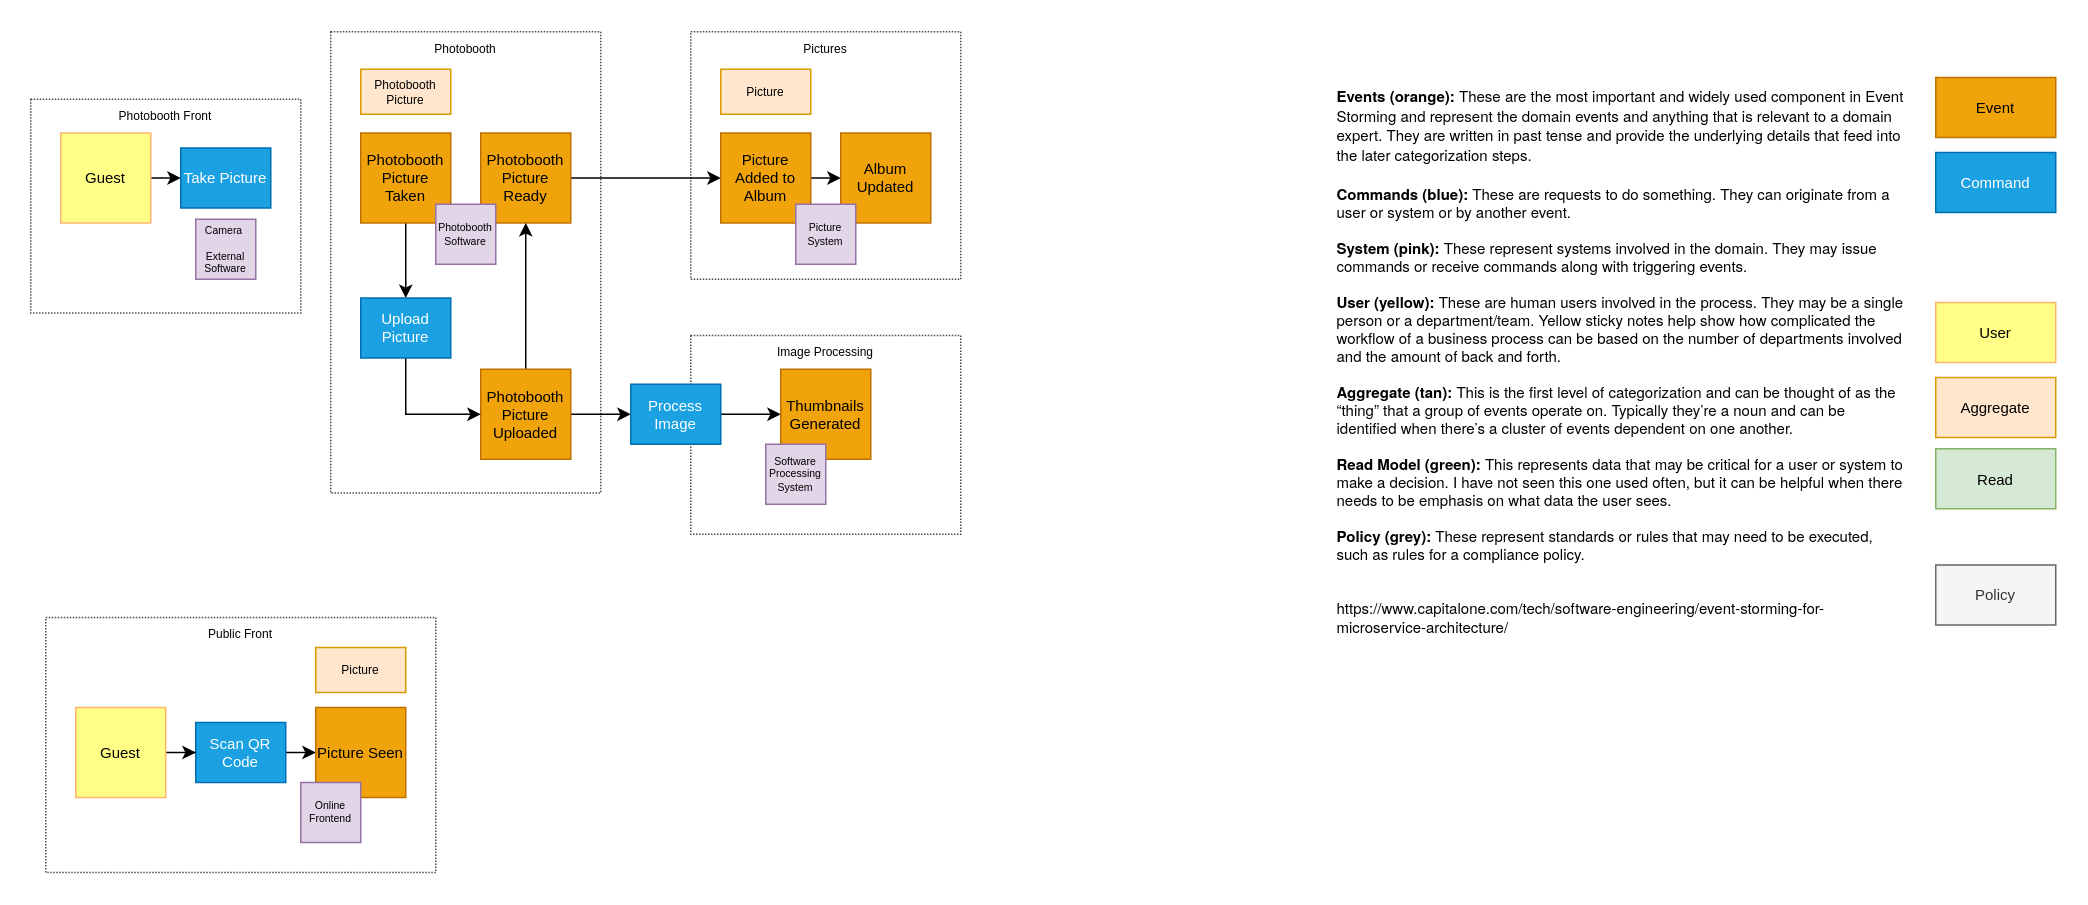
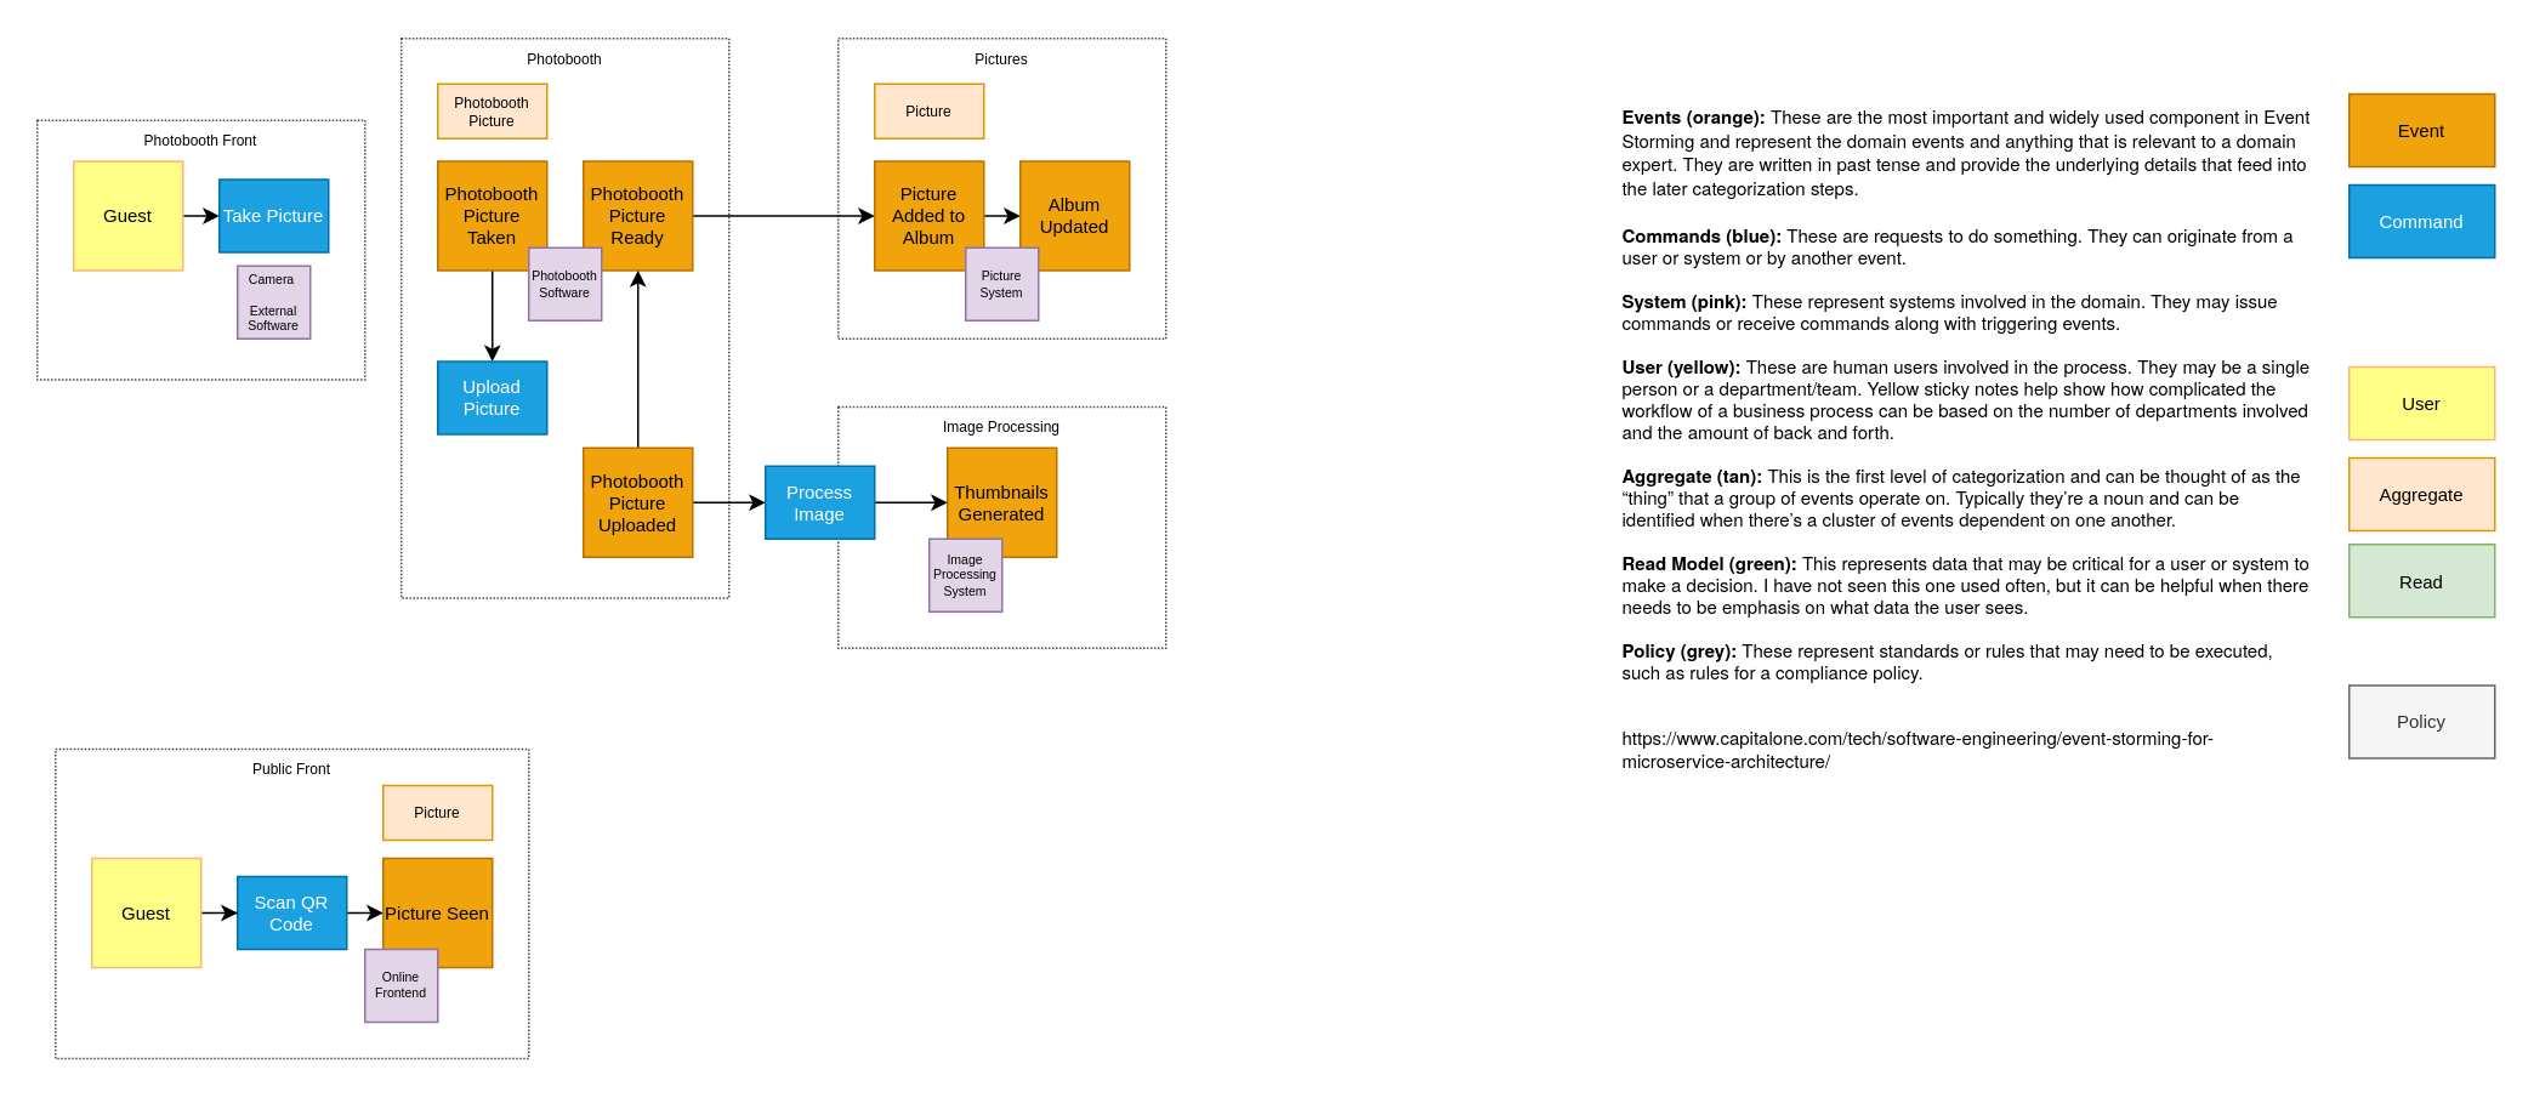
  <mxCell id="0" />
  <mxCell id="1" parent="0" />
  <mxCell id="2" value="Photobooth Front" style="rounded=0;whiteSpace=wrap;html=1;fontSize=8;verticalAlign=top;strokeColor=#4D4D4D;dashed=1;dashPattern=1 1;" parent="1" vertex="1"><mxGeometry x="20" y="65.5" width="180" height="142.5" as="geometry" /></mxCell>
  <mxCell id="3" value="Public Front" style="rounded=0;whiteSpace=wrap;html=1;fontSize=8;verticalAlign=top;strokeColor=#4D4D4D;dashed=1;dashPattern=1 1;" parent="1" vertex="1"><mxGeometry x="30" y="411" width="260" height="170" as="geometry" /></mxCell>
  <mxCell id="4" value="Image Processing" style="rounded=0;whiteSpace=wrap;html=1;fontSize=8;verticalAlign=top;strokeColor=#4D4D4D;dashed=1;dashPattern=1 1;" parent="1" vertex="1"><mxGeometry x="460" y="223" width="180" height="132.5" as="geometry" /></mxCell>
  <mxCell id="5" value="Pictures" style="rounded=0;whiteSpace=wrap;html=1;fontSize=8;verticalAlign=top;strokeColor=#4D4D4D;dashed=1;dashPattern=1 1;" parent="1" vertex="1"><mxGeometry x="460" y="20.5" width="180" height="165" as="geometry" /></mxCell>
  <mxCell id="6" value="Photobooth" style="rounded=0;whiteSpace=wrap;html=1;fontSize=8;verticalAlign=top;strokeColor=#4D4D4D;dashed=1;dashPattern=1 1;" parent="1" vertex="1"><mxGeometry x="220" y="20.5" width="180" height="307.5" as="geometry" /></mxCell>
  <mxCell id="7" value="&lt;div style=&quot;text-align: left;&quot;&gt;&lt;strong style=&quot;background-color: initial; font-family: Optimist, &amp;quot;Helvetica Neue&amp;quot;, Helvetica, Arial, sans-serif; box-sizing: border-box;&quot;&gt;Events (orange):&lt;/strong&gt;&lt;span style=&quot;background-color: initial; font-family: Optimist, &amp;quot;Helvetica Neue&amp;quot;, Helvetica, Arial, sans-serif;&quot;&gt;&amp;nbsp;These are the most important and widely used component in Event Storming and represent the domain events and anything that is relevant to a domain expert. They are written in past tense and provide the underlying details that feed into the later categorization steps.&lt;/span&gt;&lt;/div&gt;&lt;div style=&quot;text-align: left;&quot;&gt;&lt;span style=&quot;background-color: initial; font-family: Optimist, &amp;quot;Helvetica Neue&amp;quot;, Helvetica, Arial, sans-serif;&quot;&gt;&lt;br&gt;&lt;/span&gt;&lt;/div&gt;&lt;strong style=&quot;font-family: Optimist, &amp;quot;Helvetica Neue&amp;quot;, Helvetica, Arial, sans-serif; background-color: initial; box-sizing: border-box;&quot;&gt;&lt;div style=&quot;text-align: left;&quot;&gt;&lt;strong style=&quot;background-color: initial; box-sizing: border-box;&quot;&gt;Commands (blue):&lt;/strong&gt;&lt;span style=&quot;background-color: initial; font-weight: normal;&quot;&gt;&amp;nbsp;These are requests to do something. They can originate from a user or system or by another event.&lt;/span&gt;&lt;/div&gt;&lt;div style=&quot;text-align: left;&quot;&gt;&lt;span style=&quot;background-color: initial; font-weight: normal;&quot;&gt;&lt;br&gt;&lt;/span&gt;&lt;/div&gt;&lt;/strong&gt;&lt;strong style=&quot;font-family: Optimist, &amp;quot;Helvetica Neue&amp;quot;, Helvetica, Arial, sans-serif; background-color: initial; box-sizing: border-box;&quot;&gt;&lt;div style=&quot;text-align: left;&quot;&gt;&lt;strong style=&quot;background-color: initial; box-sizing: border-box;&quot;&gt;System (pink):&amp;nbsp;&lt;/strong&gt;&lt;span style=&quot;background-color: initial; font-weight: normal;&quot;&gt;These represent systems involved in the domain. They may issue commands or receive commands along with triggering events.&lt;/span&gt;&lt;/div&gt;&lt;div style=&quot;text-align: left;&quot;&gt;&lt;br&gt;&lt;/div&gt;&lt;/strong&gt;&lt;strong style=&quot;font-family: Optimist, &amp;quot;Helvetica Neue&amp;quot;, Helvetica, Arial, sans-serif; background-color: initial; box-sizing: border-box;&quot;&gt;&lt;div style=&quot;text-align: left;&quot;&gt;&lt;strong style=&quot;background-color: initial; box-sizing: border-box;&quot;&gt;User (yellow):&lt;/strong&gt;&lt;span style=&quot;background-color: initial; font-weight: normal;&quot;&gt;&amp;nbsp;These are human users involved in the process. They may be a single person or a department/team. Yellow sticky notes help show how complicated the workflow of a business process can be based on the number of departments involved and the amount of back and forth.&lt;/span&gt;&lt;/div&gt;&lt;div style=&quot;text-align: left;&quot;&gt;&lt;span style=&quot;background-color: initial; font-weight: normal;&quot;&gt;&lt;br&gt;&lt;/span&gt;&lt;/div&gt;&lt;/strong&gt;&lt;strong style=&quot;font-family: Optimist, &amp;quot;Helvetica Neue&amp;quot;, Helvetica, Arial, sans-serif; background-color: initial; box-sizing: border-box;&quot;&gt;&lt;div style=&quot;text-align: left;&quot;&gt;&lt;strong style=&quot;background-color: initial; box-sizing: border-box;&quot;&gt;Aggregate (tan):&lt;/strong&gt;&lt;span style=&quot;background-color: initial; font-weight: normal;&quot;&gt;&amp;nbsp;This is the first level of categorization and can be thought of as the “thing” that a group of events operate on. Typically they’re a noun and can be identified when there’s a cluster of events dependent on one another.&lt;/span&gt;&lt;/div&gt;&lt;div style=&quot;text-align: left;&quot;&gt;&lt;span style=&quot;background-color: initial; font-weight: normal;&quot;&gt;&lt;br&gt;&lt;/span&gt;&lt;/div&gt;&lt;/strong&gt;&lt;strong style=&quot;font-family: Optimist, &amp;quot;Helvetica Neue&amp;quot;, Helvetica, Arial, sans-serif; background-color: initial; box-sizing: border-box;&quot;&gt;&lt;div style=&quot;text-align: left;&quot;&gt;&lt;strong style=&quot;background-color: initial; box-sizing: border-box;&quot;&gt;Read Model (green):&lt;/strong&gt;&lt;span style=&quot;background-color: initial; font-weight: normal;&quot;&gt;&amp;nbsp;This represents data that may be critical for a user or system to make a decision. I have not seen this one used often, but it can be helpful when there needs to be emphasis on what data the user sees.&lt;/span&gt;&lt;/div&gt;&lt;div style=&quot;text-align: left;&quot;&gt;&lt;span style=&quot;background-color: initial; font-weight: normal;&quot;&gt;&lt;br&gt;&lt;/span&gt;&lt;/div&gt;&lt;/strong&gt;&lt;span style=&quot;background-color: initial; box-sizing: border-box;&quot;&gt;&lt;div style=&quot;font-family: Optimist, &amp;quot;Helvetica Neue&amp;quot;, Helvetica, Arial, sans-serif; font-weight: bold; text-align: left;&quot;&gt;&lt;strong style=&quot;background-color: initial; box-sizing: border-box;&quot;&gt;Policy (grey):&amp;nbsp;&lt;/strong&gt;&lt;span style=&quot;background-color: initial; font-weight: normal;&quot;&gt;These represent standards or rules that may need to be executed, such as rules for a compliance policy.&lt;/span&gt;&lt;/div&gt;&lt;div style=&quot;font-family: Optimist, &amp;quot;Helvetica Neue&amp;quot;, Helvetica, Arial, sans-serif; font-weight: bold; text-align: left;&quot;&gt;&lt;span style=&quot;background-color: initial; font-weight: normal;&quot;&gt;&lt;br&gt;&lt;/span&gt;&lt;/div&gt;&lt;div style=&quot;font-family: Optimist, &amp;quot;Helvetica Neue&amp;quot;, Helvetica, Arial, sans-serif; font-weight: bold; text-align: left;&quot;&gt;&lt;span style=&quot;background-color: initial; font-weight: normal;&quot;&gt;&lt;br&gt;&lt;/span&gt;&lt;/div&gt;&lt;div style=&quot;text-align: left;&quot;&gt;&lt;span style=&quot;background-color: initial;&quot;&gt;&lt;font face=&quot;Optimist, Helvetica Neue, Helvetica, Arial, sans-serif&quot;&gt;https://www.capitalone.com/tech/software-engineering/event-storming-for-microservice-architecture/&lt;/font&gt;&lt;br&gt;&lt;/span&gt;&lt;/div&gt;&lt;/span&gt;" style="text;html=1;strokeColor=none;fillColor=none;align=center;verticalAlign=top;whiteSpace=wrap;rounded=0;fontSize=10;" parent="1" vertex="1"><mxGeometry x="890" y="51" width="380" height="400" as="geometry" /></mxCell>
  <mxCell id="8" value="Command" style="rounded=0;whiteSpace=wrap;html=1;fillColor=#1ba1e2;strokeColor=#006EAF;fontColor=#ffffff;fontSize=10;" parent="1" vertex="1"><mxGeometry x="1290" y="101" width="80" height="40" as="geometry" /></mxCell>
  <mxCell id="9" value="Event" style="rounded=0;whiteSpace=wrap;html=1;fillColor=#f0a30a;strokeColor=#BD7000;fontColor=#000000;fontSize=10;" parent="1" vertex="1"><mxGeometry x="1290" y="51" width="80" height="40" as="geometry" /></mxCell>
  <mxCell id="10" value="Aggregate" style="rounded=0;whiteSpace=wrap;html=1;fillColor=#ffe6cc;strokeColor=#d79b00;fontSize=10;" parent="1" vertex="1"><mxGeometry x="1290" y="251" width="80" height="40" as="geometry" /></mxCell>
  <mxCell id="11" value="Read" style="rounded=0;whiteSpace=wrap;html=1;fillColor=#d5e8d4;strokeColor=#82b366;fontSize=10;" parent="1" vertex="1"><mxGeometry x="1290" y="298.5" width="80" height="40" as="geometry" /></mxCell>
  <mxCell id="12" value="Policy" style="rounded=0;whiteSpace=wrap;html=1;fillColor=#f5f5f5;strokeColor=#666666;fontColor=#333333;fontSize=10;" parent="1" vertex="1"><mxGeometry x="1290" y="376" width="80" height="40" as="geometry" /></mxCell>
  <mxCell id="13" style="edgeStyle=orthogonalEdgeStyle;rounded=0;orthogonalLoop=1;jettySize=auto;html=1;exitX=1;exitY=0.5;exitDx=0;exitDy=0;entryX=0;entryY=0.5;entryDx=0;entryDy=0;fontSize=10;" parent="1" source="14" target="19" edge="1"><mxGeometry relative="1" as="geometry" /></mxCell>
  <mxCell id="14" value="Photobooth Picture Ready" style="rounded=0;whiteSpace=wrap;html=1;fillColor=#f0a30a;strokeColor=#BD7000;fontColor=#000000;fontSize=10;" parent="1" vertex="1"><mxGeometry x="320" y="88" width="60" height="60" as="geometry" /></mxCell>
  <mxCell id="15" style="edgeStyle=orthogonalEdgeStyle;rounded=0;orthogonalLoop=1;jettySize=auto;html=1;exitX=1;exitY=0.5;exitDx=0;exitDy=0;entryX=0;entryY=0.5;entryDx=0;entryDy=0;fontSize=8;" parent="1" source="17" target="41" edge="1"><mxGeometry relative="1" as="geometry" /></mxCell>
  <mxCell id="16" style="edgeStyle=orthogonalEdgeStyle;rounded=0;orthogonalLoop=1;jettySize=auto;html=1;exitX=0.5;exitY=0;exitDx=0;exitDy=0;entryX=0.5;entryY=1;entryDx=0;entryDy=0;fontSize=8;" parent="1" source="17" target="14" edge="1"><mxGeometry relative="1" as="geometry" /></mxCell>
  <mxCell id="17" value="Photobooth Picture Uploaded" style="rounded=0;whiteSpace=wrap;html=1;fillColor=#f0a30a;strokeColor=#BD7000;fontColor=#000000;fontSize=10;" parent="1" vertex="1"><mxGeometry x="320" y="245.5" width="60" height="60" as="geometry" /></mxCell>
  <mxCell id="18" style="edgeStyle=orthogonalEdgeStyle;rounded=0;orthogonalLoop=1;jettySize=auto;html=1;exitX=1;exitY=0.5;exitDx=0;exitDy=0;entryX=0;entryY=0.5;entryDx=0;entryDy=0;fontSize=10;" parent="1" source="19" target="20" edge="1"><mxGeometry relative="1" as="geometry" /></mxCell>
  <mxCell id="19" value="Picture Added to Album" style="rounded=0;whiteSpace=wrap;html=1;fillColor=#f0a30a;strokeColor=#BD7000;fontColor=#000000;fontSize=10;" parent="1" vertex="1"><mxGeometry x="480" y="88" width="60" height="60" as="geometry" /></mxCell>
  <mxCell id="20" value="Album Updated" style="rounded=0;whiteSpace=wrap;html=1;fillColor=#f0a30a;strokeColor=#BD7000;fontColor=#000000;fontSize=10;" parent="1" vertex="1"><mxGeometry x="560" y="88" width="60" height="60" as="geometry" /></mxCell>
  <mxCell id="21" value="Thumbnails Generated" style="rounded=0;whiteSpace=wrap;html=1;fillColor=#f0a30a;strokeColor=#BD7000;fontColor=#000000;fontSize=10;" parent="1" vertex="1"><mxGeometry x="520" y="245.5" width="60" height="60" as="geometry" /></mxCell>
  <mxCell id="22" style="edgeStyle=orthogonalEdgeStyle;rounded=0;orthogonalLoop=1;jettySize=auto;html=1;exitX=1;exitY=0.5;exitDx=0;exitDy=0;entryX=0;entryY=0.5;entryDx=0;entryDy=0;fontSize=8;" parent="1" source="23" target="42" edge="1"><mxGeometry relative="1" as="geometry" /></mxCell>
  <mxCell id="23" value="Guest" style="rounded=0;whiteSpace=wrap;html=1;fillColor=#ffff88;strokeColor=#FFB570;fontSize=10;" parent="1" vertex="1"><mxGeometry x="40" y="88" width="60" height="60" as="geometry" /></mxCell>
  <mxCell id="24" style="edgeStyle=orthogonalEdgeStyle;rounded=0;orthogonalLoop=1;jettySize=auto;html=1;exitX=0.5;exitY=1;exitDx=0;exitDy=0;entryX=0.5;entryY=0;entryDx=0;entryDy=0;fontSize=8;" parent="1" source="25" target="44" edge="1"><mxGeometry relative="1" as="geometry" /></mxCell>
  <mxCell id="25" value="Photobooth Picture Taken" style="rounded=0;whiteSpace=wrap;html=1;fillColor=#f0a30a;strokeColor=#BD7000;fontColor=#000000;fontSize=10;" parent="1" vertex="1"><mxGeometry x="240" y="88" width="60" height="60" as="geometry" /></mxCell>
  <mxCell id="26" value="Camera&amp;nbsp;&lt;br&gt;&lt;br&gt;External Software" style="rounded=0;whiteSpace=wrap;html=1;fillColor=#e1d5e7;strokeColor=#9673a6;fontSize=7;" parent="1" vertex="1"><mxGeometry x="130" y="145.5" width="40" height="40" as="geometry" /></mxCell>
  <mxCell id="27" value="Photobooth&lt;br style=&quot;font-size: 7px;&quot;&gt;Software" style="rounded=0;whiteSpace=wrap;html=1;fillColor=#e1d5e7;strokeColor=#9673a6;fontSize=7;" parent="1" vertex="1"><mxGeometry x="290" y="135.5" width="40" height="40" as="geometry" /></mxCell>
  <mxCell id="28" value="Picture Seen" style="rounded=0;whiteSpace=wrap;html=1;fillColor=#f0a30a;strokeColor=#BD7000;fontColor=#000000;fontSize=10;" parent="1" vertex="1"><mxGeometry x="210" y="471" width="60" height="60" as="geometry" /></mxCell>
  <mxCell id="29" style="edgeStyle=orthogonalEdgeStyle;rounded=0;orthogonalLoop=1;jettySize=auto;html=1;exitX=1;exitY=0.5;exitDx=0;exitDy=0;entryX=0;entryY=0.5;entryDx=0;entryDy=0;fontSize=10;" parent="1" source="30" target="28" edge="1"><mxGeometry relative="1" as="geometry" /></mxCell>
  <mxCell id="30" value="Scan QR Code" style="rounded=0;whiteSpace=wrap;html=1;fillColor=#1ba1e2;strokeColor=#006EAF;fontColor=#ffffff;fontSize=10;" parent="1" vertex="1"><mxGeometry x="130" y="481" width="60" height="40" as="geometry" /></mxCell>
  <mxCell id="31" style="edgeStyle=orthogonalEdgeStyle;rounded=0;orthogonalLoop=1;jettySize=auto;html=1;entryX=0;entryY=0.5;entryDx=0;entryDy=0;fontSize=10;" parent="1" source="32" target="30" edge="1"><mxGeometry relative="1" as="geometry" /></mxCell>
  <mxCell id="32" value="Guest" style="rounded=0;whiteSpace=wrap;html=1;fillColor=#ffff88;strokeColor=#FFB570;fontSize=10;" parent="1" vertex="1"><mxGeometry x="50" y="471" width="60" height="60" as="geometry" /></mxCell>
  <mxCell id="33" value="Online&lt;br&gt;Frontend" style="rounded=0;whiteSpace=wrap;html=1;fillColor=#e1d5e7;strokeColor=#9673a6;fontSize=7;" parent="1" vertex="1"><mxGeometry x="200" y="521" width="40" height="40" as="geometry" /></mxCell>
- <mxCell id="34" value="Software Processing&lt;br&gt;System" style="rounded=0;whiteSpace=wrap;html=1;fillColor=#e1d5e7;strokeColor=#9673a6;fontSize=7;" parent="1" vertex="1"><mxGeometry x="510" y="295.5" width="40" height="40" as="geometry" /></mxCell>
+ <mxCell id="34" value="Image Processing&lt;br&gt;System" style="rounded=0;whiteSpace=wrap;html=1;fillColor=#e1d5e7;strokeColor=#9673a6;fontSize=7;" parent="1" vertex="1"><mxGeometry x="510" y="295.5" width="40" height="40" as="geometry" /></mxCell>
  <mxCell id="35" value="Picture System" style="rounded=0;whiteSpace=wrap;html=1;fillColor=#e1d5e7;strokeColor=#9673a6;fontSize=7;" parent="1" vertex="1"><mxGeometry x="530" y="135.5" width="40" height="40" as="geometry" /></mxCell>
  <mxCell id="36" value="User" style="rounded=0;whiteSpace=wrap;html=1;fillColor=#ffff88;strokeColor=#FFB570;fontSize=10;" parent="1" vertex="1"><mxGeometry x="1290" y="201" width="80" height="40" as="geometry" /></mxCell>
  <mxCell id="37" value="Photobooth&lt;br style=&quot;font-size: 8px;&quot;&gt;Picture" style="rounded=0;whiteSpace=wrap;html=1;fillColor=#ffe6cc;strokeColor=#d79b00;fontSize=8;" parent="1" vertex="1"><mxGeometry x="240" y="45.5" width="60" height="30" as="geometry" /></mxCell>
  <mxCell id="38" value="Picture" style="rounded=0;whiteSpace=wrap;html=1;fillColor=#ffe6cc;strokeColor=#d79b00;fontSize=8;" parent="1" vertex="1"><mxGeometry x="480" y="45.5" width="60" height="30" as="geometry" /></mxCell>
  <mxCell id="39" value="Picture" style="rounded=0;whiteSpace=wrap;html=1;fillColor=#ffe6cc;strokeColor=#d79b00;fontSize=8;" parent="1" vertex="1"><mxGeometry x="210" y="431" width="60" height="30" as="geometry" /></mxCell>
  <mxCell id="40" style="edgeStyle=orthogonalEdgeStyle;rounded=0;orthogonalLoop=1;jettySize=auto;html=1;exitX=1;exitY=0.5;exitDx=0;exitDy=0;entryX=0;entryY=0.5;entryDx=0;entryDy=0;fontSize=8;" parent="1" source="41" target="21" edge="1"><mxGeometry relative="1" as="geometry"><mxPoint x="500" y="275.5" as="sourcePoint" /></mxGeometry></mxCell>
  <mxCell id="41" value="Process&lt;br&gt;Image" style="rounded=0;whiteSpace=wrap;html=1;fillColor=#1ba1e2;strokeColor=#006EAF;fontColor=#ffffff;fontSize=10;" parent="1" vertex="1"><mxGeometry x="420" y="255.5" width="60" height="40" as="geometry" /></mxCell>
  <mxCell id="42" value="Take Picture" style="rounded=0;whiteSpace=wrap;html=1;fillColor=#1ba1e2;strokeColor=#006EAF;fontColor=#ffffff;fontSize=10;" parent="1" vertex="1"><mxGeometry x="120" y="98" width="60" height="40" as="geometry" /></mxCell>
- <mxCell id="43" style="edgeStyle=orthogonalEdgeStyle;rounded=0;orthogonalLoop=1;jettySize=auto;html=1;exitX=0.5;exitY=1;exitDx=0;exitDy=0;entryX=0;entryY=0.5;entryDx=0;entryDy=0;fontSize=8;" parent="1" source="44" target="17" edge="1"><mxGeometry relative="1" as="geometry" /></mxCell>
  <mxCell id="44" value="Upload&lt;br&gt;Picture" style="rounded=0;whiteSpace=wrap;html=1;fillColor=#1ba1e2;strokeColor=#006EAF;fontColor=#ffffff;fontSize=10;" parent="1" vertex="1"><mxGeometry x="240" y="198" width="60" height="40" as="geometry" /></mxCell>
